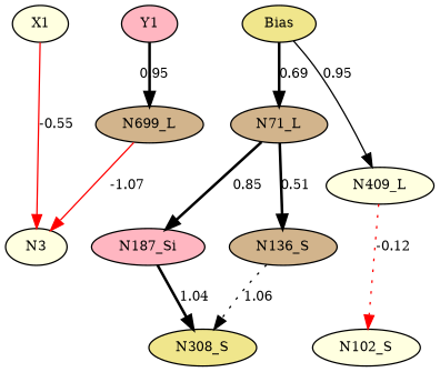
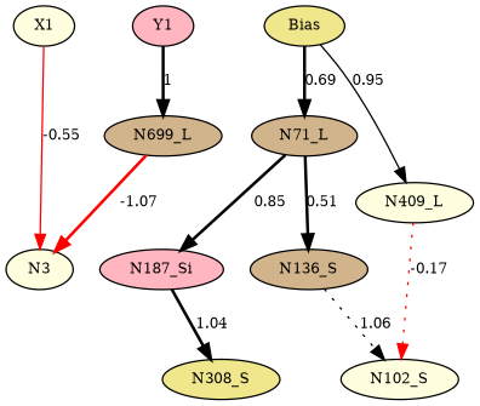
  digraph {
    node [fillcolor=lightyellow fontsize=10 shape=ellipse style=filled]
    edge [color=black fontsize=10 style=bold]
    N3 [height=0.1 width=0.1]
    n2 [fillcolor=khaki height=0.1 label=Bias width=0.1]
    n3 [height=0.1 label=X1 width=0.1]
    n4 [fillcolor=lightpink height=0.1 label=Y1 width=0.1]
    n5 [fillcolor=tan height=0.1 label=N71_L width=0.1]
    n6 [height=0.1 label=N409_L width=0.1]
    n7 [fillcolor=tan height=0.1 label=N699_L width=0.1]
    n8 [fillcolor=tan height=0.1 label=N136_S width=0.1]
    n9 [fillcolor=lightpink height=0.1 label=N187_Si width=0.1]
    n10 [height=0.1 label=N102_S width=0.1]
    n11 [fillcolor=khaki height=0.1 label=N308_S width=0.1]
    subgraph sub_1 {
      rank=same
      N3
    }
    subgraph sub_2 {
      rank=same
      n2
      n3
      n4
    }
    n2 -> n5 [label=0.69]
    n2 -> n6 [label=0.95 style=solid]
    n3 -> N3 [arrowType=inv color=red label=-0.55 style=solid]
    n3 -> n4 [style=invis color="" fontsize=""]
    n4 -> n2 [style=invis color="" fontsize=""]
-   n4 -> n7 [label=0.95]
+   n4 -> n7 [label=1]
    n5 -> n8 [label=0.51]
    n5 -> n9 [label=0.85]
-   n6 -> n10 [arrowType=inv color=red label=-0.12 style=dotted]
-   n7 -> N3 [arrowType=inv color=red label=-1.07 style=solid]
-   n8 -> n11 [label=1.06 style=dotted]
+   n6 -> n10 [arrowType=inv color=red label=-0.17 style=dotted]
+   n7 -> N3 [arrowType=inv color=red label=-1.07]
+   n8 -> n10 [label=1.06 style=dotted]
    n9 -> n11 [label=1.04]
  }
